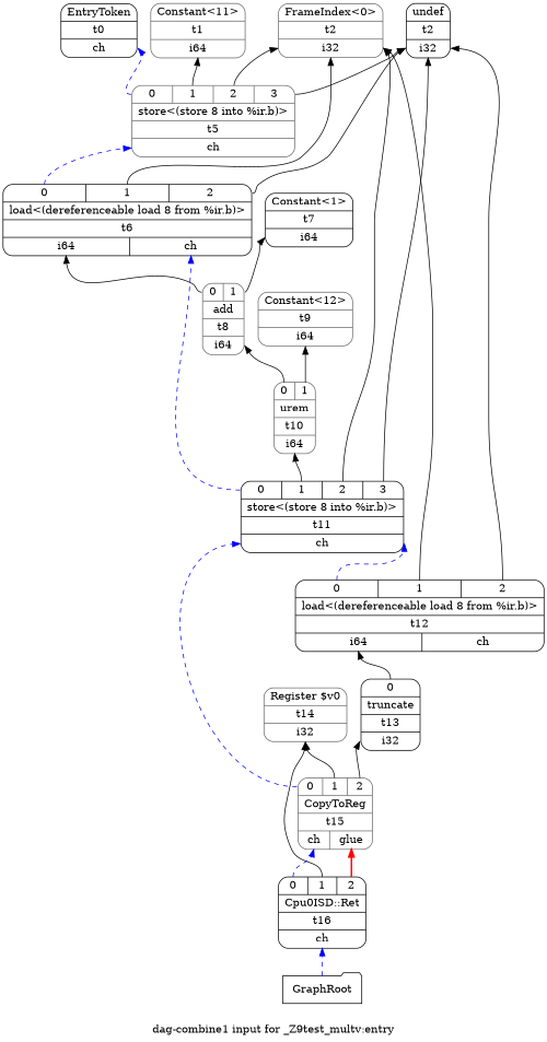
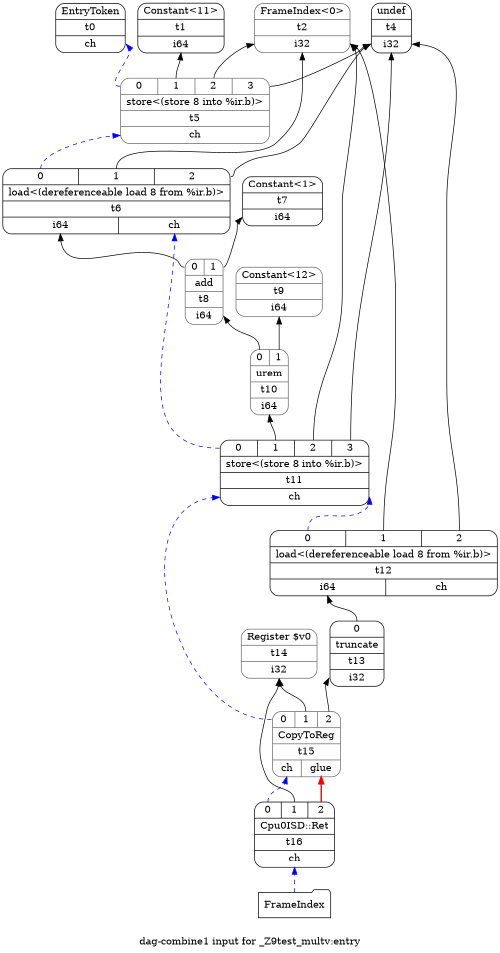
  digraph {
    label="dag-combine1 input for _Z9test_multv:entry"
    rankdir=BT
    node [color=black shape=Mrecord]
    edge [headport=d0 tailport=s0]
    n1 [label="{EntryToken|t0|{<d0>ch}}"]
-   n2 [color=gray40 label="{Constant\<11\>|t1|{<d0>i64}}"]
+   n2 [label="{Constant\<11\>|t1|{<d0>i64}}"]
    n3 [color=gray40 label="{FrameIndex\<0\>|t2|{<d0>i32}}"]
-   n4 [label="{undef|t2|{<d0>i32}}"]
+   n4 [label="{undef|t4|{<d0>i32}}"]
    n5 [color=gray40 label="{{<s0>0|<s1>1|<s2>2|<s3>3}|store\<(store 8 into %ir.b)\>|t5|{<d0>ch}}"]
    n6 [label="{{<s0>0|<s1>1|<s2>2}|load\<(dereferenceable load 8 from %ir.b)\>|t6|{<d0>i64|<d1>ch}}"]
    n7 [label="{Constant\<1\>|t7|{<d0>i64}}"]
    n8 [color=gray40 label="{{<s0>0|<s1>1}|add|t8|{<d0>i64}}"]
    n9 [color=gray40 label="{Constant\<12\>|t9|{<d0>i64}}"]
    n10 [color=gray40 label="{{<s0>0|<s1>1}|urem|t10|{<d0>i64}}"]
    n11 [label="{{<s0>0|<s1>1|<s2>2|<s3>3}|store\<(store 8 into %ir.b)\>|t11|{<d0>ch}}"]
    n12 [label="{{<s0>0|<s1>1|<s2>2}|load\<(dereferenceable load 8 from %ir.b)\>|t12|{<d0>i64|<d1>ch}}"]
    n13 [label="{{<s0>0}|truncate|t13|{<d0>i32}}"]
    n14 [color=gray40 label="{Register $v0|t14|{<d0>i32}}"]
    n15 [color=gray40 label="{{<s0>0|<s1>1|<s2>2}|CopyToReg|t15|{<d0>ch|<d1>glue}}"]
    n16 [label="{{<s0>0|<s1>1|<s2>2}|Cpu0ISD::Ret|t16|{<d0>ch}}"]
-   n17 [label=GraphRoot plaintext=circle shape=folder]
+   n17 [label=FrameIndex plaintext=circle shape=folder]
    n5 -> n1 [color=blue style=dashed]
    n5 -> n2 [tailport=s1]
    n5 -> n3 [tailport=s2]
    n5 -> n4 [tailport=s3]
    n6 -> n3 [tailport=s1]
    n6 -> n4 [tailport=s2]
    n6 -> n5 [color=blue style=dashed]
    n8 -> n6
    n8 -> n7 [tailport=s1]
    n10 -> n8
    n10 -> n9 [tailport=s1]
    n11 -> n3 [tailport=s2]
    n11 -> n4 [tailport=s3]
    n11 -> n6 [color=blue headport=d1 style=dashed]
    n11 -> n10 [tailport=s1]
    n12 -> n3 [tailport=s1]
    n12 -> n4 [tailport=s2]
    n12 -> n11 [color=blue style=dashed]
    n13 -> n12
    n15 -> n11 [color=blue style=dashed]
    n15 -> n13 [tailport=s2]
    n15 -> n14 [tailport=s1]
    n16 -> n14 [tailport=s1]
    n16 -> n15 [color=blue style=dashed]
    n16 -> n15 [color=red headport=d1 style=bold tailport=s2]
    n17 -> n16 [color=blue style=dashed]
  }
